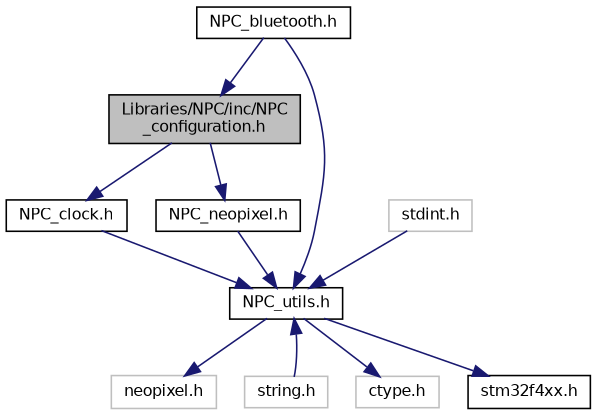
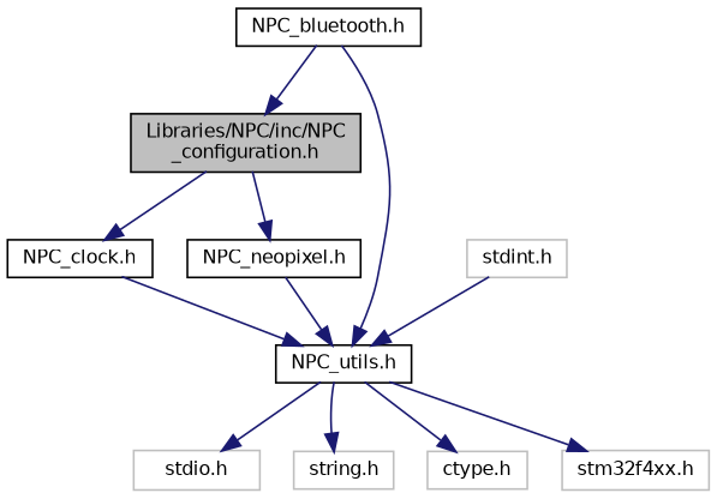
  digraph {
    node [color=black fillcolor=white fontname=Helvetica fontsize=10 shape=record style=filled]
    edge [color=midnightblue fontname=Helvetica fontsize=10 labelfontname=Helvetica labelfontsize=10 style=solid]
    n1 [fillcolor=grey75 fontcolor=black height=0.2 label="Libraries/NPC/inc/NPC\l_configuration.h" width=0.4]
    n2 [height=0.2 label="NPC_clock.h" width=0.4]
    n3 [height=0.2 label="NPC_neopixel.h" width=0.4]
    n4 [height=0.2 label="NPC_bluetooth.h" width=0.4]
    n5 [height=0.2 label="NPC_utils.h" width=0.4]
-   n6 [color=grey75 height=0.2 label="neopixel.h" width=0.4]
+   n6 [color=grey75 height=0.2 label="stdio.h" width=0.4]
    n7 [color=grey75 height=0.2 label="string.h" width=0.4]
    n8 [color=grey75 height=0.2 label="ctype.h" width=0.4]
-   n9 [height=0.2 label="stm32f4xx.h" width=0.4]
+   n9 [color=grey75 height=0.2 label="stm32f4xx.h" width=0.4]
    n10 [color=grey75 height=0.2 label="stdint.h" width=0.4]
    n1 -> n2
    n1 -> n3
    n2 -> n5
    n3 -> n5
    n4 -> n1
    n4 -> n5
    n5 -> n6
-   n7 -> n5
+   n5 -> n7
    n5 -> n8
    n5 -> n9
    n10 -> n5
  }
